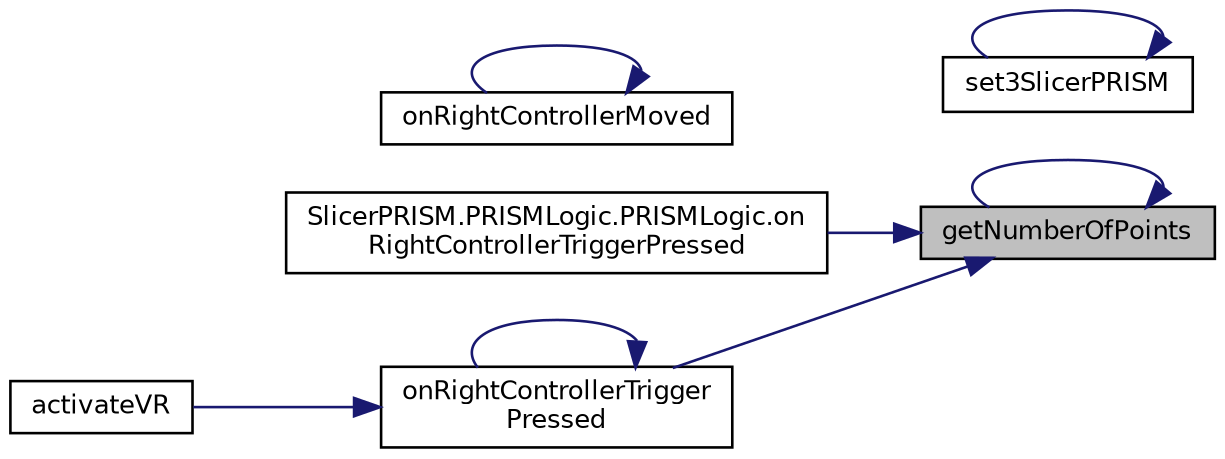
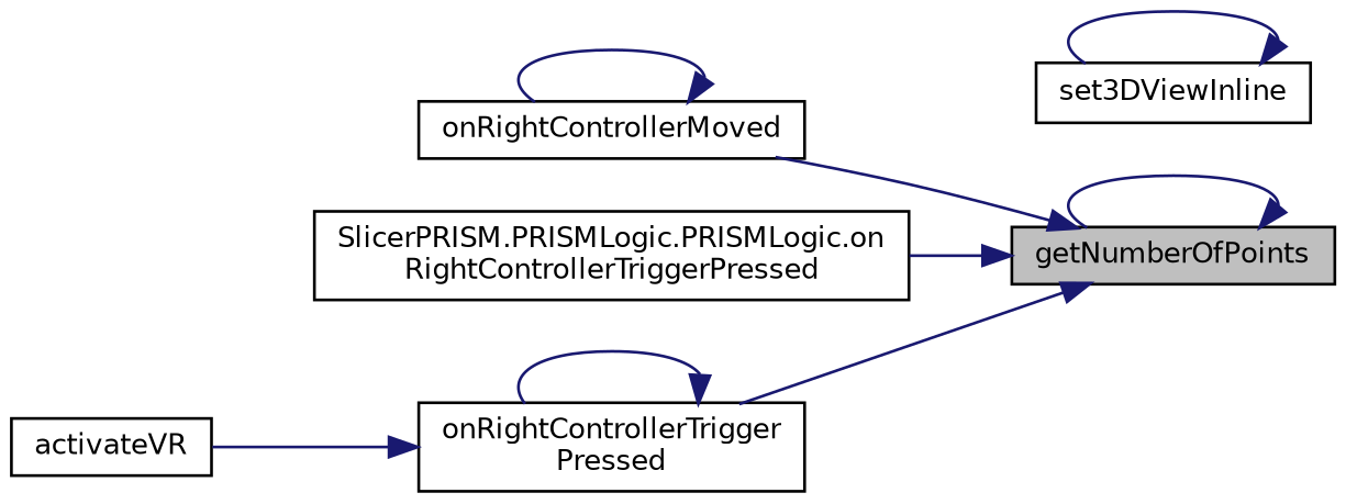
  digraph {
    rankdir=RL
    node [color=black fontname=Helvetica fontsize=10 shape=record]
    edge [color=midnightblue dir=back fontname=Helvetica fontsize=10 labelfontname=Helvetica labelfontsize=10 style=solid]
    n1 [fillcolor=grey75 fontcolor=black height=0.2 label=getNumberOfPoints style=filled width=0.4]
    n2 [height=0.2 label=onRightControllerMoved width=0.4]
    n3 [height=0.2 label="SlicerPRISM.PRISMLogic.PRISMLogic.on\lRightControllerTriggerPressed" width=0.4]
    n4 [height=0.2 label="onRightControllerTrigger\lPressed" width=0.4]
    n5 [height=0.2 label=activateVR width=0.4]
-   n6 [height=0.2 label=set3SlicerPRISM width=0.4]
+   n6 [height=0.2 label=set3DViewInline width=0.4]
    n1 -> n1
+   n1 -> n2
    n1 -> n3
    n1 -> n4
    n2 -> n2
    n4 -> n4
    n4 -> n5
    n6 -> n6
  }
